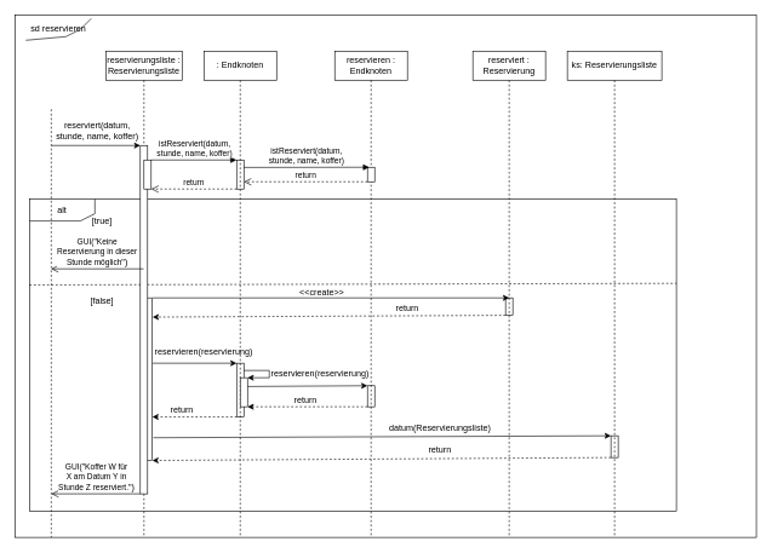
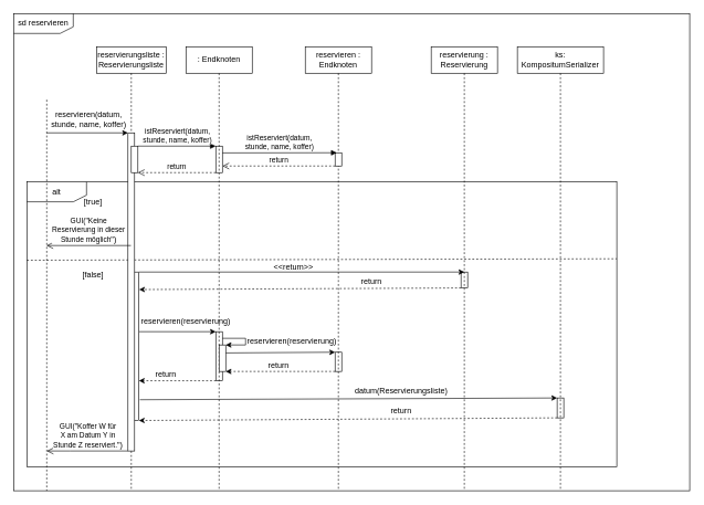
  <mxCell id="0" />
  <mxCell id="1" parent="0" />
  <mxCell id="2" value="" style="rounded=0;whiteSpace=wrap;html=1;" parent="1" vertex="1"><mxGeometry x="20" y="20" width="1020" height="720" as="geometry" /></mxCell>
  <mxCell id="3" value="" style="group;dashed=1;" parent="1" vertex="1" connectable="0"><mxGeometry x="40" y="274" width="940" height="460" as="geometry" /></mxCell>
  <mxCell id="4" value="" style="rounded=0;whiteSpace=wrap;html=1;" parent="3" vertex="1"><mxGeometry width="890" height="430" as="geometry" /></mxCell>
  <mxCell id="5" value="alt" style="text;html=1;strokeColor=none;fillColor=none;align=center;verticalAlign=middle;whiteSpace=wrap;rounded=0;" parent="3" vertex="1"><mxGeometry width="90" height="30" as="geometry" /></mxCell>
  <mxCell id="6" value="" style="endArrow=none;html=1;rounded=0;exitX=0;exitY=1;exitDx=0;exitDy=0;entryX=1;entryY=0;entryDx=0;entryDy=0;" parent="3" edge="1"><mxGeometry width="50" height="50" relative="1" as="geometry"><mxPoint y="30" as="sourcePoint" /><mxPoint x="90" as="targetPoint" /><Array as="points"><mxPoint x="70" y="30" /><mxPoint x="90" y="20" /></Array></mxGeometry></mxCell>
  <mxCell id="7" value="" style="endArrow=none;dashed=1;html=1;rounded=0;" parent="3" edge="1"><mxGeometry width="50" height="50" relative="1" as="geometry"><mxPoint y="118.16" as="sourcePoint" /><mxPoint x="890" y="116" as="targetPoint" /></mxGeometry></mxCell>
  <mxCell id="8" value="[true]" style="text;html=1;strokeColor=none;fillColor=none;align=center;verticalAlign=middle;whiteSpace=wrap;rounded=0;" parent="3" vertex="1"><mxGeometry x="70" y="16" width="60" height="30" as="geometry" /></mxCell>
  <mxCell id="9" value="[false]" style="text;html=1;strokeColor=none;fillColor=none;align=center;verticalAlign=middle;whiteSpace=wrap;rounded=0;" parent="3" vertex="1"><mxGeometry x="70" y="126" width="60" height="30" as="geometry" /></mxCell>
  <mxCell id="10" value="" style="html=1;points=[];perimeter=orthogonalPerimeter;outlineConnect=0;targetShapes=umlLifeline;portConstraint=eastwest;newEdgeStyle={&quot;edgeStyle&quot;:&quot;elbowEdgeStyle&quot;,&quot;elbow&quot;:&quot;vertical&quot;,&quot;curved&quot;:0,&quot;rounded&quot;:0};" parent="3" vertex="1"><mxGeometry x="655" y="136" width="10" height="24" as="geometry" /></mxCell>
  <mxCell id="11" value="" style="endArrow=classic;html=1;rounded=0;entryX=0.5;entryY=0;entryDx=0;entryDy=0;entryPerimeter=0;exitX=1;exitY=0;exitDx=0;exitDy=0;" parent="3" source="26" target="10" edge="1"><mxGeometry width="50" height="50" relative="1" as="geometry"><mxPoint x="170" y="126" as="sourcePoint" /><mxPoint x="420" y="86" as="targetPoint" /></mxGeometry></mxCell>
  <mxCell id="12" value="" style="endArrow=classic;html=1;rounded=0;entryX=1.033;entryY=0.118;entryDx=0;entryDy=0;entryPerimeter=0;dashed=1;" parent="3" source="10" target="26" edge="1"><mxGeometry width="50" height="50" relative="1" as="geometry"><mxPoint x="510" y="186" as="sourcePoint" /><mxPoint x="560" y="136" as="targetPoint" /></mxGeometry></mxCell>
  <mxCell id="13" value="return" style="text;html=1;strokeColor=none;fillColor=none;align=center;verticalAlign=middle;whiteSpace=wrap;rounded=0;" parent="3" vertex="1"><mxGeometry x="490" y="136" width="60" height="30" as="geometry" /></mxCell>
  <mxCell id="14" value="" style="endArrow=classic;html=1;rounded=0;exitX=1.054;exitY=0.43;exitDx=0;exitDy=0;exitPerimeter=0;" parent="3" edge="1"><mxGeometry width="50" height="50" relative="1" as="geometry"><mxPoint x="169.54" y="226.0" as="sourcePoint" /><mxPoint x="285" y="226.0" as="targetPoint" /></mxGeometry></mxCell>
  <mxCell id="15" value="reservieren(reservierung)" style="text;html=1;strokeColor=none;fillColor=none;align=center;verticalAlign=middle;whiteSpace=wrap;rounded=0;" parent="3" vertex="1"><mxGeometry x="180" y="196" width="120" height="30" as="geometry" /></mxCell>
  <mxCell id="16" value="reservieren(reservierung)" style="text;html=1;strokeColor=none;fillColor=none;align=center;verticalAlign=middle;whiteSpace=wrap;rounded=0;" parent="3" vertex="1"><mxGeometry x="370" y="226" width="60" height="30" as="geometry" /></mxCell>
  <mxCell id="17" value="return" style="text;html=1;strokeColor=none;fillColor=none;align=center;verticalAlign=middle;whiteSpace=wrap;rounded=0;" parent="3" vertex="1"><mxGeometry x="350" y="263" width="60" height="30" as="geometry" /></mxCell>
  <mxCell id="18" value="" style="endArrow=classic;html=1;rounded=0;dashed=1;entryX=0.964;entryY=0.709;entryDx=0;entryDy=0;entryPerimeter=0;" parent="3" edge="1"><mxGeometry width="50" height="50" relative="1" as="geometry"><mxPoint x="285.36" y="299.996" as="sourcePoint" /><mxPoint x="169" y="299.996" as="targetPoint" /></mxGeometry></mxCell>
  <mxCell id="19" value="return" style="text;html=1;strokeColor=none;fillColor=none;align=center;verticalAlign=middle;whiteSpace=wrap;rounded=0;" parent="3" vertex="1"><mxGeometry x="180" y="276" width="60" height="30" as="geometry" /></mxCell>
  <mxCell id="20" value="" style="html=1;points=[];perimeter=orthogonalPerimeter;outlineConnect=0;targetShapes=umlLifeline;portConstraint=eastwest;newEdgeStyle={&quot;edgeStyle&quot;:&quot;elbowEdgeStyle&quot;,&quot;elbow&quot;:&quot;vertical&quot;,&quot;curved&quot;:0,&quot;rounded&quot;:0};" parent="3" vertex="1"><mxGeometry x="800" y="326" width="10" height="30" as="geometry" /></mxCell>
  <mxCell id="21" value="" style="endArrow=classic;html=1;rounded=0;entryX=0;entryY=0;entryDx=0;entryDy=0;entryPerimeter=0;exitX=1.14;exitY=0.86;exitDx=0;exitDy=0;exitPerimeter=0;" parent="3" source="26" target="20" edge="1"><mxGeometry width="50" height="50" relative="1" as="geometry"><mxPoint x="170" y="326" as="sourcePoint" /><mxPoint x="570" y="246" as="targetPoint" /></mxGeometry></mxCell>
  <mxCell id="22" value="" style="endArrow=classic;html=1;rounded=0;entryX=1;entryY=1;entryDx=0;entryDy=0;dashed=1;" parent="3" source="20" target="26" edge="1"><mxGeometry width="50" height="50" relative="1" as="geometry"><mxPoint x="540" y="266" as="sourcePoint" /><mxPoint x="590" y="216" as="targetPoint" /></mxGeometry></mxCell>
  <mxCell id="23" value="datum(Reservierungsliste)" style="text;html=1;strokeColor=none;fillColor=none;align=center;verticalAlign=middle;whiteSpace=wrap;rounded=0;" parent="3" vertex="1"><mxGeometry x="465" y="300" width="200" height="30" as="geometry" /></mxCell>
  <mxCell id="24" value="return" style="text;html=1;strokeColor=none;fillColor=none;align=center;verticalAlign=middle;whiteSpace=wrap;rounded=0;" parent="3" vertex="1"><mxGeometry x="535" y="330" width="60" height="30" as="geometry" /></mxCell>
  <mxCell id="25" value="GUI(&quot;&lt;font style=&quot;font-size: 11px;&quot;&gt;Koffer W&amp;nbsp;für &lt;br&gt;X&amp;nbsp;am Datum Y&amp;nbsp;in &lt;br&gt;Stunde Z&amp;nbsp;reserviert.&lt;/font&gt;&lt;span style=&quot;background-color: rgb(251, 251, 251); font-size: 12px;&quot;&gt;&quot;)&lt;/span&gt;" style="html=1;verticalAlign=bottom;endArrow=open;endSize=8;edgeStyle=elbowEdgeStyle;elbow=horizontal;curved=0;rounded=0;" parent="3" source="31" edge="1"><mxGeometry relative="1" as="geometry"><mxPoint x="30" y="406" as="targetPoint" /><Array as="points"><mxPoint x="65" y="406" /></Array><mxPoint x="150" y="503.619" as="sourcePoint" /></mxGeometry></mxCell>
  <mxCell id="26" value="" style="rounded=0;whiteSpace=wrap;html=1;" parent="3" vertex="1"><mxGeometry x="159" y="136" width="10" height="224" as="geometry" /></mxCell>
  <mxCell id="27" value="" style="html=1;points=[];perimeter=orthogonalPerimeter;outlineConnect=0;targetShapes=umlLifeline;portConstraint=eastwest;newEdgeStyle={&quot;edgeStyle&quot;:&quot;elbowEdgeStyle&quot;,&quot;elbow&quot;:&quot;vertical&quot;,&quot;curved&quot;:0,&quot;rounded&quot;:0};direction=west;fillColor=#FFFFFF;" parent="3" vertex="1"><mxGeometry x="285" y="226" width="10" height="74" as="geometry" /></mxCell>
  <mxCell id="28" value="" style="html=1;points=[];perimeter=orthogonalPerimeter;outlineConnect=0;targetShapes=umlLifeline;portConstraint=eastwest;newEdgeStyle={&quot;edgeStyle&quot;:&quot;elbowEdgeStyle&quot;,&quot;elbow&quot;:&quot;vertical&quot;,&quot;curved&quot;:0,&quot;rounded&quot;:0};direction=west;" parent="3" vertex="1"><mxGeometry x="465" y="257" width="10" height="29" as="geometry" /></mxCell>
  <mxCell id="29" value="" style="endArrow=classic;html=1;rounded=0;exitX=0.987;exitY=0.302;exitDx=0;exitDy=0;exitPerimeter=0;" parent="3" source="52" edge="1"><mxGeometry width="50" height="50" relative="1" as="geometry"><mxPoint x="295" y="257" as="sourcePoint" /><mxPoint x="465" y="257" as="targetPoint" /></mxGeometry></mxCell>
  <mxCell id="30" value="reservierungsliste : Reservierungsliste" style="shape=umlLifeline;perimeter=lifelinePerimeter;whiteSpace=wrap;html=1;container=0;dropTarget=0;collapsible=0;recursiveResize=0;outlineConnect=0;portConstraint=eastwest;newEdgeStyle={&quot;edgeStyle&quot;:&quot;elbowEdgeStyle&quot;,&quot;elbow&quot;:&quot;vertical&quot;,&quot;curved&quot;:0,&quot;rounded&quot;:0};" parent="1" vertex="1"><mxGeometry x="145" y="70" width="105" height="670" as="geometry" /></mxCell>
  <mxCell id="31" value="" style="html=1;points=[];perimeter=orthogonalPerimeter;outlineConnect=0;targetShapes=umlLifeline;portConstraint=eastwest;newEdgeStyle={&quot;edgeStyle&quot;:&quot;elbowEdgeStyle&quot;,&quot;elbow&quot;:&quot;vertical&quot;,&quot;curved&quot;:0,&quot;rounded&quot;:0};" parent="30" vertex="1"><mxGeometry x="47.5" y="130" width="10" height="480" as="geometry" /></mxCell>
  <mxCell id="32" value="istReserviert(datum, &lt;br&gt;stunde, name, koffer)" style="html=1;verticalAlign=bottom;endArrow=block;edgeStyle=elbowEdgeStyle;elbow=vertical;curved=0;rounded=0;entryX=0;entryY=0;entryDx=0;entryDy=0;exitX=1;exitY=0;exitDx=0;exitDy=0;" parent="1" source="48" target="43" edge="1"><mxGeometry relative="1" as="geometry"><mxPoint x="210" y="220" as="sourcePoint" /><Array as="points" /><mxPoint x="375" y="220" as="targetPoint" /></mxGeometry></mxCell>
  <mxCell id="33" value="return" style="html=1;verticalAlign=bottom;endArrow=open;dashed=1;endSize=8;edgeStyle=elbowEdgeStyle;elbow=vertical;curved=0;rounded=0;entryX=1;entryY=0.75;entryDx=0;entryDy=0;" parent="1" target="43" edge="1"><mxGeometry relative="1" as="geometry"><mxPoint x="337.5" y="250" as="targetPoint" /><Array as="points"><mxPoint x="430" y="250" /></Array><mxPoint x="505" y="250" as="sourcePoint" /></mxGeometry></mxCell>
- <mxCell id="34" value="sd reservieren" style="text;html=1;strokeColor=none;fillColor=none;align=center;verticalAlign=middle;whiteSpace=wrap;rounded=0;" parent="1" vertex="1"><mxGeometry x="35" y="25" width="90" height="30" as="geometry" /></mxCell>
+ <mxCell id="34" value="sd reservieren" style="text;html=1;strokeColor=none;fillColor=none;align=center;verticalAlign=middle;whiteSpace=wrap;rounded=0;" parent="1" vertex="1"><mxGeometry x="20" y="20" width="90" height="30" as="geometry" /></mxCell>
  <mxCell id="35" value="" style="endArrow=none;html=1;rounded=0;exitX=0;exitY=1;exitDx=0;exitDy=0;entryX=1;entryY=0;entryDx=0;entryDy=0;" parent="1" source="34" target="34" edge="1"><mxGeometry width="50" height="50" relative="1" as="geometry"><mxPoint x="70" y="100" as="sourcePoint" /><mxPoint x="120" y="50" as="targetPoint" /><Array as="points"><mxPoint x="90" y="50" /><mxPoint x="110" y="40" /></Array></mxGeometry></mxCell>
  <mxCell id="36" value="" style="endArrow=none;dashed=1;html=1;rounded=0;" parent="1" edge="1"><mxGeometry width="50" height="50" relative="1" as="geometry"><mxPoint x="70" y="149.996" as="sourcePoint" /><mxPoint x="70" y="740" as="targetPoint" /></mxGeometry></mxCell>
  <mxCell id="37" value="&lt;div&gt;reservieren : Endknoten &lt;/div&gt;" style="shape=umlLifeline;perimeter=lifelinePerimeter;whiteSpace=wrap;html=1;container=0;dropTarget=0;collapsible=0;recursiveResize=0;outlineConnect=0;portConstraint=eastwest;newEdgeStyle={&quot;edgeStyle&quot;:&quot;elbowEdgeStyle&quot;,&quot;elbow&quot;:&quot;vertical&quot;,&quot;curved&quot;:0,&quot;rounded&quot;:0};" parent="1" vertex="1"><mxGeometry x="460" y="70" width="100" height="670" as="geometry" /></mxCell>
- <mxCell id="38" value="reserviert : Reservierung" style="shape=umlLifeline;perimeter=lifelinePerimeter;whiteSpace=wrap;html=1;container=0;dropTarget=0;collapsible=0;recursiveResize=0;outlineConnect=0;portConstraint=eastwest;newEdgeStyle={&quot;edgeStyle&quot;:&quot;elbowEdgeStyle&quot;,&quot;elbow&quot;:&quot;vertical&quot;,&quot;curved&quot;:0,&quot;rounded&quot;:0};" parent="1" vertex="1"><mxGeometry x="650" y="70" width="100" height="670" as="geometry" /></mxCell>
- <mxCell id="39" value="ks: Reservierungsliste" style="shape=umlLifeline;perimeter=lifelinePerimeter;whiteSpace=wrap;html=1;container=0;dropTarget=0;collapsible=0;recursiveResize=0;outlineConnect=0;portConstraint=eastwest;newEdgeStyle={&quot;edgeStyle&quot;:&quot;elbowEdgeStyle&quot;,&quot;elbow&quot;:&quot;vertical&quot;,&quot;curved&quot;:0,&quot;rounded&quot;:0};" parent="1" vertex="1"><mxGeometry x="780" y="70" width="130" height="670" as="geometry" /></mxCell>
+ <mxCell id="38" value="reservierung : Reservierung" style="shape=umlLifeline;perimeter=lifelinePerimeter;whiteSpace=wrap;html=1;container=0;dropTarget=0;collapsible=0;recursiveResize=0;outlineConnect=0;portConstraint=eastwest;newEdgeStyle={&quot;edgeStyle&quot;:&quot;elbowEdgeStyle&quot;,&quot;elbow&quot;:&quot;vertical&quot;,&quot;curved&quot;:0,&quot;rounded&quot;:0};" parent="1" vertex="1"><mxGeometry x="650" y="70" width="100" height="670" as="geometry" /></mxCell>
+ <mxCell id="39" value="ks: KompositumSerializer" style="shape=umlLifeline;perimeter=lifelinePerimeter;whiteSpace=wrap;html=1;container=0;dropTarget=0;collapsible=0;recursiveResize=0;outlineConnect=0;portConstraint=eastwest;newEdgeStyle={&quot;edgeStyle&quot;:&quot;elbowEdgeStyle&quot;,&quot;elbow&quot;:&quot;vertical&quot;,&quot;curved&quot;:0,&quot;rounded&quot;:0};" parent="1" vertex="1"><mxGeometry x="780" y="70" width="130" height="670" as="geometry" /></mxCell>
  <mxCell id="40" value="" style="endArrow=classic;html=1;rounded=0;entryX=-0.25;entryY=0;entryDx=0;entryDy=0;entryPerimeter=0;" parent="1" source="42" target="31" edge="1"><mxGeometry width="50" height="50" relative="1" as="geometry"><mxPoint x="70" y="200" as="sourcePoint" /><mxPoint x="180" y="200" as="targetPoint" /></mxGeometry></mxCell>
  <mxCell id="41" value="" style="endArrow=classic;html=1;rounded=0;" parent="1" target="31" edge="1"><mxGeometry width="50" height="50" relative="1" as="geometry"><mxPoint x="70" y="200" as="sourcePoint" /><mxPoint x="190" y="200" as="targetPoint" /></mxGeometry></mxCell>
- <mxCell id="42" value="reserviert(datum, &lt;br&gt;stunde, name, koffer)" style="text;html=1;align=center;verticalAlign=middle;resizable=0;points=[];autosize=1;strokeColor=none;fillColor=none;" parent="1" vertex="1"><mxGeometry x="62.5" y="160" width="140" height="40" as="geometry" /></mxCell>
+ <mxCell id="42" value="reservieren(datum, &lt;br&gt;stunde, name, koffer)" style="text;html=1;align=center;verticalAlign=middle;resizable=0;points=[];autosize=1;strokeColor=none;fillColor=none;" parent="1" vertex="1"><mxGeometry x="62.5" y="160" width="140" height="40" as="geometry" /></mxCell>
  <mxCell id="43" value="" style="rounded=0;whiteSpace=wrap;html=1;" parent="1" vertex="1"><mxGeometry x="325" y="220" width="10" height="40" as="geometry" /></mxCell>
  <mxCell id="44" value="" style="rounded=0;whiteSpace=wrap;html=1;" parent="1" vertex="1"><mxGeometry x="505" y="230" width="10" height="20" as="geometry" /></mxCell>
  <mxCell id="45" value="istReserviert(datum, &lt;br&gt;stunde, name, koffer)" style="html=1;verticalAlign=bottom;endArrow=block;edgeStyle=elbowEdgeStyle;elbow=vertical;curved=0;rounded=0;entryX=0.25;entryY=0;entryDx=0;entryDy=0;" parent="1" target="44" edge="1"><mxGeometry relative="1" as="geometry"><mxPoint x="335" y="230.24" as="sourcePoint" /><Array as="points" /><mxPoint x="457" y="230.24" as="targetPoint" /></mxGeometry></mxCell>
  <mxCell id="46" value="return" style="html=1;verticalAlign=bottom;endArrow=open;dashed=1;endSize=8;edgeStyle=elbowEdgeStyle;elbow=vertical;curved=0;rounded=0;exitX=0;exitY=1;exitDx=0;exitDy=0;entryX=1;entryY=1;entryDx=0;entryDy=0;" parent="1" source="43" target="48" edge="1"><mxGeometry relative="1" as="geometry"><mxPoint x="202.5" y="259.9" as="targetPoint" /><Array as="points" /><mxPoint x="307.41" y="250" as="sourcePoint" /></mxGeometry></mxCell>
  <mxCell id="47" value="GUI(&quot;Keine &lt;br&gt;Reservierung in dieser &lt;br&gt;Stunde möglich&lt;span style=&quot;background-color: rgb(251, 251, 251); font-size: 12px;&quot;&gt;&quot;)&lt;/span&gt;" style="html=1;verticalAlign=bottom;endArrow=open;endSize=8;edgeStyle=elbowEdgeStyle;elbow=vertical;curved=0;rounded=0;" parent="1" source="30" edge="1"><mxGeometry relative="1" as="geometry"><mxPoint x="69.62" y="370" as="targetPoint" /><Array as="points"><mxPoint x="114.62" y="370" /></Array><mxPoint x="195.37" y="370" as="sourcePoint" /></mxGeometry></mxCell>
  <mxCell id="48" value="" style="rounded=0;whiteSpace=wrap;html=1;" parent="1" vertex="1"><mxGeometry x="197.5" y="220" width="10" height="40" as="geometry" /></mxCell>
- <mxCell id="49" value="&amp;lt;&amp;lt;create&amp;gt;&amp;gt;" style="text;html=1;strokeColor=none;fillColor=none;align=center;verticalAlign=middle;whiteSpace=wrap;rounded=0;" parent="1" vertex="1"><mxGeometry x="325" y="388" width="235" height="30" as="geometry" /></mxCell>
+ <mxCell id="49" value="&amp;lt;&amp;lt;return&amp;gt;&amp;gt;" style="text;html=1;strokeColor=none;fillColor=none;align=center;verticalAlign=middle;whiteSpace=wrap;rounded=0;" parent="1" vertex="1"><mxGeometry x="325" y="388" width="235" height="30" as="geometry" /></mxCell>
  <mxCell id="50" value=": Endknoten " style="shape=umlLifeline;perimeter=lifelinePerimeter;whiteSpace=wrap;html=1;container=0;dropTarget=0;collapsible=0;recursiveResize=0;outlineConnect=0;portConstraint=eastwest;newEdgeStyle={&quot;edgeStyle&quot;:&quot;elbowEdgeStyle&quot;,&quot;elbow&quot;:&quot;vertical&quot;,&quot;curved&quot;:0,&quot;rounded&quot;:0};" parent="1" vertex="1"><mxGeometry x="280" y="70" width="100" height="670" as="geometry" /></mxCell>
  <mxCell id="51" value="" style="endArrow=classic;html=1;rounded=0;" edge="1" parent="1"><mxGeometry width="50" height="50" relative="1" as="geometry"><mxPoint x="335" y="510" as="sourcePoint" /><mxPoint x="340" y="520" as="targetPoint" /><Array as="points"><mxPoint x="370" y="510" /><mxPoint x="370" y="520" /></Array></mxGeometry></mxCell>
  <mxCell id="52" value="" style="rounded=0;whiteSpace=wrap;html=1;" vertex="1" parent="1"><mxGeometry x="330" y="520" width="10" height="40" as="geometry" /></mxCell>
  <mxCell id="53" value="" style="endArrow=classic;html=1;rounded=0;dashed=1;entryX=1;entryY=1;entryDx=0;entryDy=0;" parent="1" edge="1" target="52" source="28"><mxGeometry width="50" height="50" relative="1" as="geometry"><mxPoint x="505" y="564.6" as="sourcePoint" /><mxPoint x="335" y="564.6" as="targetPoint" /></mxGeometry></mxCell>
